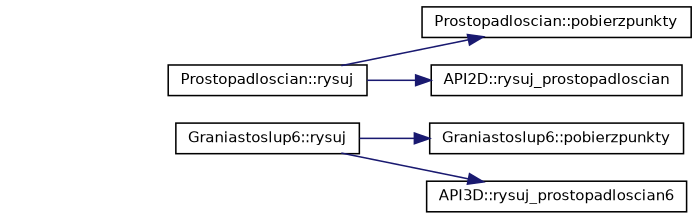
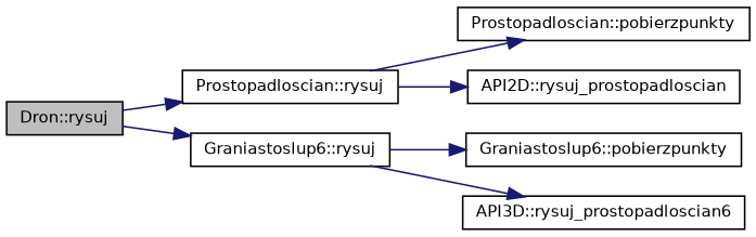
  digraph {
    rankdir=LR
    node [color=black fillcolor=white fontname=Helvetica fontsize=10 shape=record style=filled]
    edge [color=midnightblue fontname=Helvetica fontsize=10 labelfontname=Helvetica labelfontsize=10 style=solid]
+   n1 [fillcolor=grey75 fontcolor=black height=0.2 label="Dron::rysuj" width=0.4]
    n2 [height=0.2 label="Prostopadloscian::rysuj" width=0.4]
    n3 [height=0.2 label="Graniastoslup6::rysuj" width=0.4]
    n4 [height=0.2 label="Prostopadloscian::pobierzpunkty" width=0.4]
    n5 [height=0.2 label="API2D::rysuj_prostopadloscian" width=0.4]
    n6 [height=0.2 label="Graniastoslup6::pobierzpunkty" width=0.4]
    n7 [height=0.2 label="API3D::rysuj_prostopadloscian6" width=0.4]
+   n1 -> n2
+   n1 -> n3
    n2 -> n4
    n2 -> n5
    n3 -> n6
    n3 -> n7
  }
